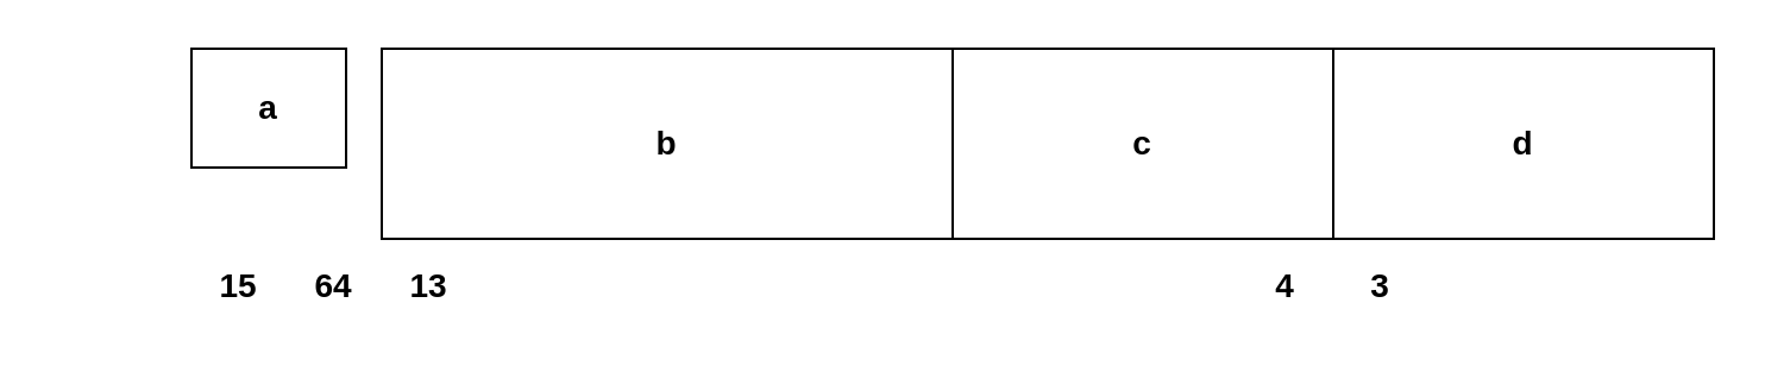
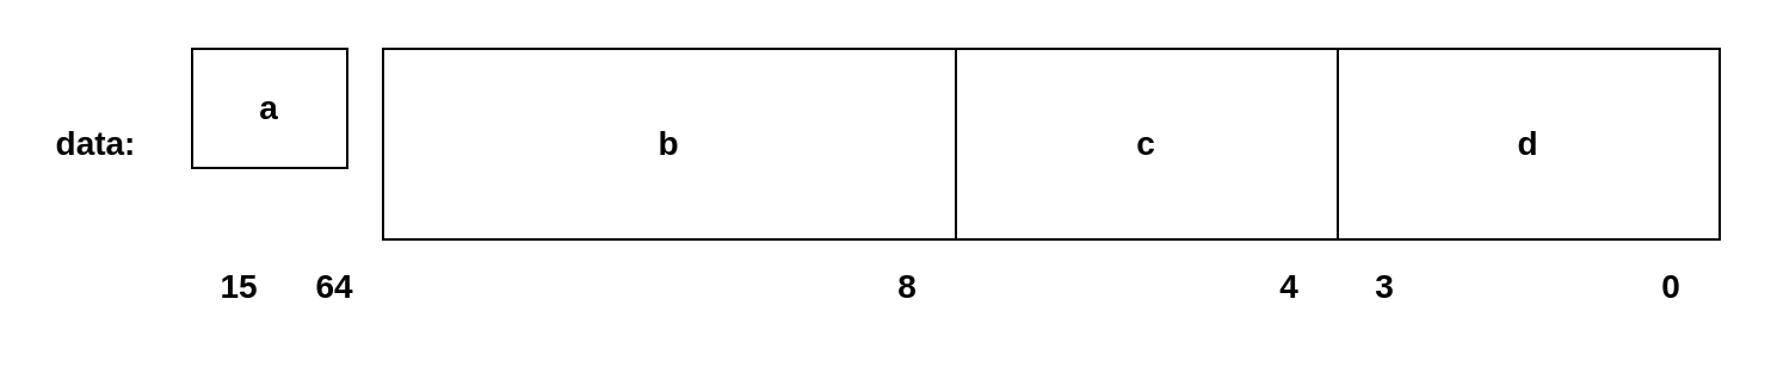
  <mxCell id="0" />
  <mxCell id="1" parent="0" />
  <mxCell id="2" value="&lt;span style=&quot;font-size: 14px&quot;&gt;&lt;b&gt;a&lt;/b&gt;&lt;/span&gt;" style="rounded=0;whiteSpace=wrap;html=1;" vertex="1" parent="1"><mxGeometry x="80" y="20" width="65" height="50" as="geometry" /></mxCell>
  <mxCell id="3" value="&lt;b&gt;&lt;font style=&quot;font-size: 14px&quot;&gt;b&lt;/font&gt;&lt;/b&gt;" style="rounded=0;whiteSpace=wrap;html=1;" vertex="1" parent="1"><mxGeometry x="160" y="20" width="240" height="80" as="geometry" /></mxCell>
  <mxCell id="4" value="&lt;font style=&quot;font-size: 14px&quot;&gt;&lt;b&gt;c&lt;/b&gt;&lt;/font&gt;" style="rounded=0;whiteSpace=wrap;html=1;" vertex="1" parent="1"><mxGeometry x="400" y="20" width="160" height="80" as="geometry" /></mxCell>
  <mxCell id="5" value="&lt;font style=&quot;font-size: 14px&quot;&gt;&lt;b&gt;d&lt;/b&gt;&lt;/font&gt;" style="rounded=0;whiteSpace=wrap;html=1;" vertex="1" parent="1"><mxGeometry x="560" y="20" width="160" height="80" as="geometry" /></mxCell>
  <mxCell id="6" value="&lt;font style=&quot;font-size: 14px&quot;&gt;&lt;b&gt;15&lt;/b&gt;&lt;/font&gt;" style="text;html=1;strokeColor=none;fillColor=none;align=center;verticalAlign=middle;whiteSpace=wrap;rounded=0;" vertex="1" parent="1"><mxGeometry x="80" y="100" width="40" height="40" as="geometry" /></mxCell>
  <mxCell id="7" value="&lt;font style=&quot;font-size: 14px&quot;&gt;&lt;b&gt;64&lt;/b&gt;&lt;/font&gt;" style="text;html=1;strokeColor=none;fillColor=none;align=center;verticalAlign=middle;whiteSpace=wrap;rounded=0;" vertex="1" parent="1"><mxGeometry x="120" y="100" width="40" height="40" as="geometry" /></mxCell>
- <mxCell id="8" value="&lt;font style=&quot;font-size: 14px&quot;&gt;&lt;b&gt;13&lt;br&gt;&lt;/b&gt;&lt;/font&gt;" style="text;html=1;strokeColor=none;fillColor=none;align=center;verticalAlign=middle;whiteSpace=wrap;rounded=0;" vertex="1" parent="1"><mxGeometry x="160" y="100" width="40" height="40" as="geometry" /></mxCell>
+ <mxCell id="9" value="&lt;font style=&quot;font-size: 14px&quot;&gt;&lt;b&gt;8&lt;br&gt;&lt;/b&gt;&lt;/font&gt;" style="text;html=1;strokeColor=none;fillColor=none;align=center;verticalAlign=middle;whiteSpace=wrap;rounded=0;" vertex="1" parent="1"><mxGeometry x="360" y="100" width="40" height="40" as="geometry" /></mxCell>
  <mxCell id="10" value="&lt;font style=&quot;font-size: 14px&quot;&gt;&lt;b&gt;4&lt;br&gt;&lt;/b&gt;&lt;/font&gt;" style="text;html=1;strokeColor=none;fillColor=none;align=center;verticalAlign=middle;whiteSpace=wrap;rounded=0;" vertex="1" parent="1"><mxGeometry x="520" y="100" width="40" height="40" as="geometry" /></mxCell>
  <mxCell id="11" value="&lt;font style=&quot;font-size: 14px&quot;&gt;&lt;b&gt;3&lt;br&gt;&lt;/b&gt;&lt;/font&gt;" style="text;html=1;strokeColor=none;fillColor=none;align=center;verticalAlign=middle;whiteSpace=wrap;rounded=0;" vertex="1" parent="1"><mxGeometry x="560" y="100" width="40" height="40" as="geometry" /></mxCell>
+ <mxCell id="12" value="&lt;font style=&quot;font-size: 14px&quot;&gt;&lt;b&gt;0&lt;br&gt;&lt;/b&gt;&lt;/font&gt;" style="text;html=1;strokeColor=none;fillColor=none;align=center;verticalAlign=middle;whiteSpace=wrap;rounded=0;" vertex="1" parent="1"><mxGeometry x="680" y="100" width="40" height="40" as="geometry" /></mxCell>
+ <mxCell id="13" value="&lt;b&gt;&lt;font style=&quot;font-size: 14px&quot;&gt;data:&lt;/font&gt;&lt;/b&gt;" style="text;html=1;strokeColor=none;fillColor=none;align=center;verticalAlign=middle;whiteSpace=wrap;rounded=0;" vertex="1" parent="1"><mxGeometry x="20" y="50" width="40" height="20" as="geometry" /></mxCell>
